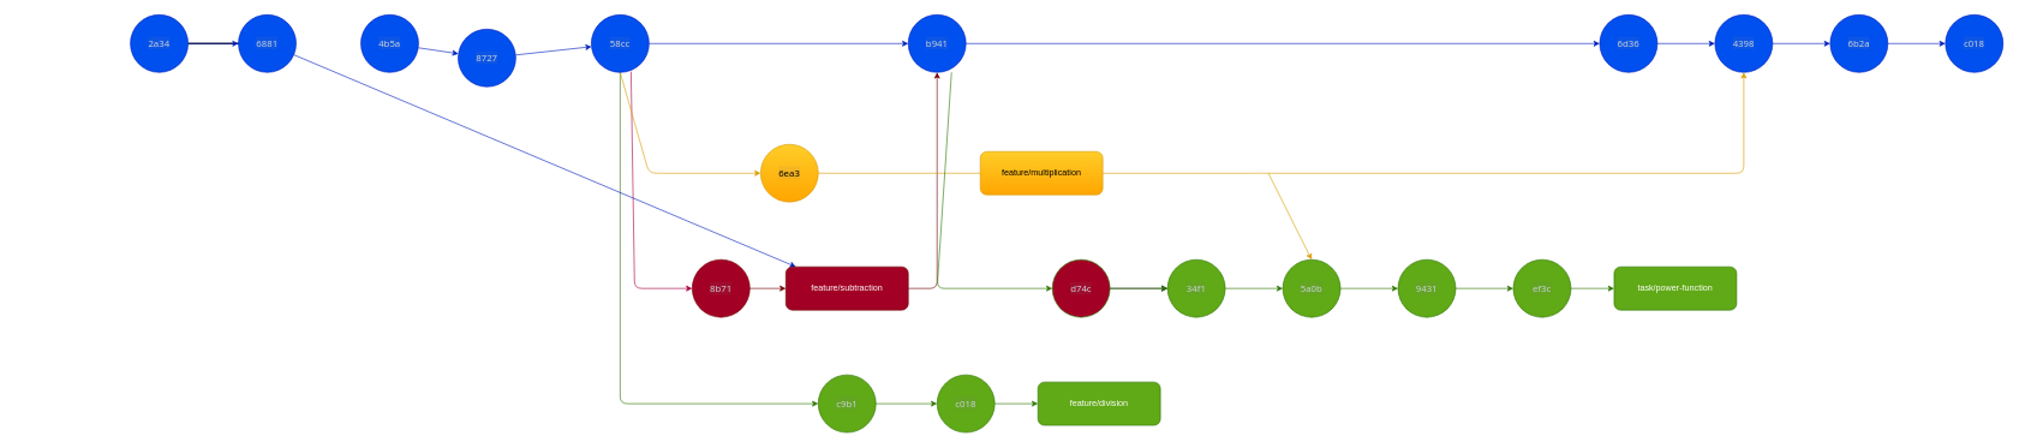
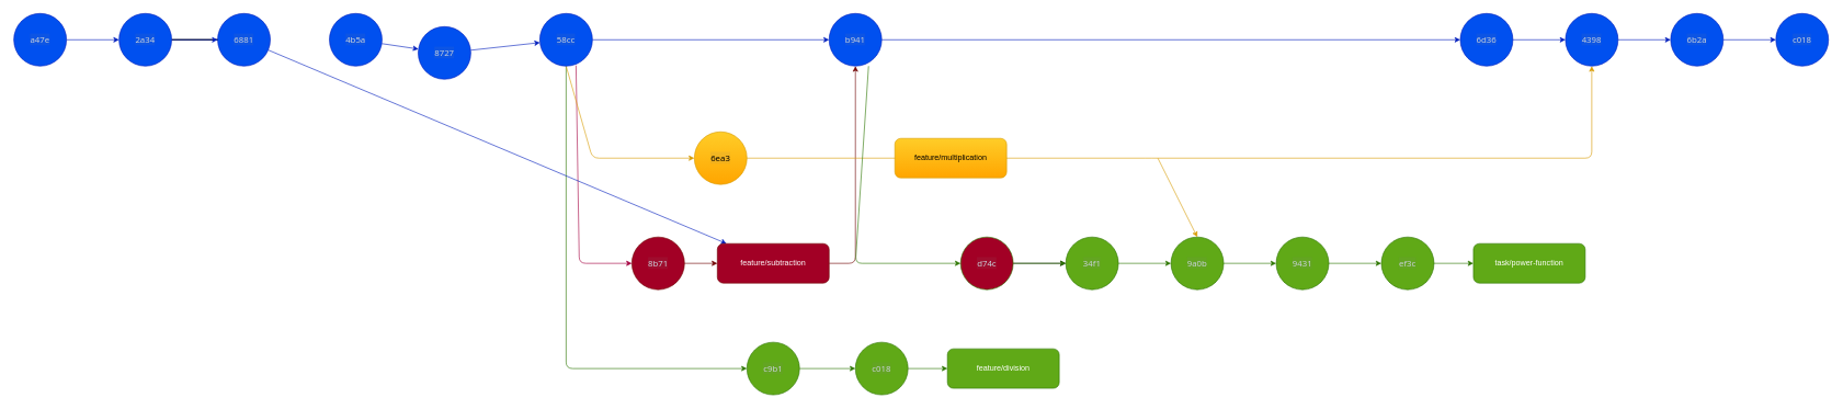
  <mxCell id="0" />
  <mxCell id="1" parent="0" />
+ <mxCell id="2" value="" style="edgeStyle=none;html=1;fillColor=#0050ef;strokeColor=#001DBC;" parent="1" source="3" target="8" edge="1"><mxGeometry relative="1" as="geometry" /></mxCell>
+ <mxCell id="3" value="&lt;span style=&quot;color: rgb(201, 209, 217); font-family: &amp;quot;Segoe WPC&amp;quot;, &amp;quot;Segoe UI&amp;quot;, sans-serif; font-size: 13px; text-align: start; background-color: rgba(128, 128, 128, 0.1);&quot;&gt;a47e&lt;/span&gt;" style="ellipse;whiteSpace=wrap;html=1;aspect=fixed;fillColor=#0050ef;fontColor=#ffffff;strokeColor=#001DBC;" parent="1" vertex="1"><mxGeometry x="20" y="20" width="80" height="80" as="geometry" /></mxCell>
  <mxCell id="4" value="" style="edgeStyle=none;html=1;" parent="1" source="8" edge="1"><mxGeometry relative="1" as="geometry"><mxPoint x="340" y="60" as="targetPoint" /></mxGeometry></mxCell>
  <mxCell id="5" value="" style="edgeStyle=none;html=1;" edge="1" parent="1" source="8"><mxGeometry relative="1" as="geometry"><mxPoint x="340" y="60" as="targetPoint" /></mxGeometry></mxCell>
  <mxCell id="6" value="" style="edgeStyle=none;html=1;" edge="1" parent="1" source="8"><mxGeometry relative="1" as="geometry"><mxPoint x="340" y="60" as="targetPoint" /></mxGeometry></mxCell>
  <mxCell id="7" style="edgeStyle=none;html=1;exitX=1;exitY=0.5;exitDx=0;exitDy=0;entryX=0;entryY=0.5;entryDx=0;entryDy=0;fillColor=#0050ef;strokeColor=#001DBC;" edge="1" parent="1" source="8" target="28"><mxGeometry relative="1" as="geometry" /></mxCell>
  <mxCell id="8" value="&lt;span style=&quot;color: rgb(201, 209, 217); font-family: &amp;quot;Segoe WPC&amp;quot;, &amp;quot;Segoe UI&amp;quot;, sans-serif; font-size: 13px; text-align: start; background-color: rgba(128, 128, 128, 0.1);&quot;&gt;2a34&lt;/span&gt;" style="ellipse;whiteSpace=wrap;html=1;aspect=fixed;fillColor=#0050ef;fontColor=#ffffff;strokeColor=#001DBC;" parent="1" vertex="1"><mxGeometry x="180" y="20" width="80" height="80" as="geometry" /></mxCell>
  <mxCell id="9" value="" style="edgeStyle=none;html=1;fillColor=#0050ef;strokeColor=#001DBC;" parent="1" source="10" target="12" edge="1"><mxGeometry relative="1" as="geometry" /></mxCell>
  <mxCell id="10" value="&lt;span style=&quot;color: rgb(201, 209, 217); font-family: &amp;quot;Segoe WPC&amp;quot;, &amp;quot;Segoe UI&amp;quot;, sans-serif; font-size: 13px; text-align: start; background-color: rgba(128, 128, 128, 0.1);&quot;&gt;4b5a&lt;/span&gt;" style="ellipse;whiteSpace=wrap;html=1;aspect=fixed;fillColor=#0050ef;fontColor=#ffffff;strokeColor=#001DBC;" parent="1" vertex="1"><mxGeometry x="500" y="20" width="80" height="80" as="geometry" /></mxCell>
  <mxCell id="11" value="" style="edgeStyle=none;html=1;fillColor=#0050ef;strokeColor=#001DBC;" parent="1" source="12" target="17" edge="1"><mxGeometry relative="1" as="geometry" /></mxCell>
  <mxCell id="12" value="&lt;div style=&quot;text-align: start;&quot;&gt;&lt;font face=&quot;Segoe WPC, Segoe UI, sans-serif&quot; color=&quot;#c9d1d9&quot;&gt;&lt;span style=&quot;font-size: 13px; background-color: rgba(128, 128, 128, 0.1);&quot;&gt;8727&lt;/span&gt;&lt;/font&gt;&lt;/div&gt;" style="ellipse;whiteSpace=wrap;html=1;aspect=fixed;fillColor=#0050ef;fontColor=#ffffff;strokeColor=#001DBC;" parent="1" vertex="1"><mxGeometry x="635" y="40" width="80" height="80" as="geometry" /></mxCell>
  <mxCell id="13" style="edgeStyle=none;html=1;exitX=0.688;exitY=0.988;exitDx=0;exitDy=0;entryX=0;entryY=0.5;entryDx=0;entryDy=0;fillColor=#d80073;strokeColor=#A50040;exitPerimeter=0;" edge="1" parent="1" source="17" target="20"><mxGeometry relative="1" as="geometry"><Array as="points"><mxPoint x="880" y="400" /></Array></mxGeometry></mxCell>
  <mxCell id="14" style="edgeStyle=none;html=1;exitX=0.5;exitY=1;exitDx=0;exitDy=0;entryX=0;entryY=0.5;entryDx=0;entryDy=0;fillColor=#60a917;strokeColor=#2D7600;" edge="1" parent="1" source="17" target="24"><mxGeometry relative="1" as="geometry"><Array as="points"><mxPoint x="860" y="560" /></Array></mxGeometry></mxCell>
  <mxCell id="15" style="edgeStyle=none;html=1;exitX=1;exitY=0.5;exitDx=0;exitDy=0;entryX=0;entryY=0.5;entryDx=0;entryDy=0;fillColor=#0050ef;strokeColor=#001DBC;" edge="1" parent="1" source="17" target="31"><mxGeometry relative="1" as="geometry" /></mxCell>
  <mxCell id="16" style="edgeStyle=none;html=1;exitX=0.5;exitY=1;exitDx=0;exitDy=0;entryX=0;entryY=0.5;entryDx=0;entryDy=0;fillColor=#ffcd28;gradientColor=#ffa500;strokeColor=#d79b00;" edge="1" parent="1" source="17" target="22"><mxGeometry relative="1" as="geometry"><Array as="points"><mxPoint x="900" y="240" /></Array></mxGeometry></mxCell>
  <mxCell id="17" value="&lt;div style=&quot;text-align: start;&quot;&gt;&lt;font face=&quot;Segoe WPC, Segoe UI, sans-serif&quot; color=&quot;#c9d1d9&quot;&gt;&lt;span style=&quot;font-size: 13px; background-color: rgba(128, 128, 128, 0.1);&quot;&gt;58cc&lt;/span&gt;&lt;/font&gt;&lt;/div&gt;" style="ellipse;whiteSpace=wrap;html=1;aspect=fixed;fillColor=#0050ef;fontColor=#ffffff;strokeColor=#001DBC;" parent="1" vertex="1"><mxGeometry x="820" y="20" width="80" height="80" as="geometry" /></mxCell>
  <mxCell id="18" style="edgeStyle=none;html=1;exitX=1;exitY=0.5;exitDx=0;exitDy=0;entryX=0.5;entryY=1;entryDx=0;entryDy=0;fillColor=#a20025;strokeColor=#6F0000;startArrow=none;" edge="1" parent="1" source="52" target="31"><mxGeometry relative="1" as="geometry"><Array as="points"><mxPoint x="1300" y="400" /></Array></mxGeometry></mxCell>
  <mxCell id="19" style="edgeStyle=none;html=1;exitX=1;exitY=0.5;exitDx=0;exitDy=0;fillColor=#a20025;strokeColor=#6F0000;" edge="1" parent="1" source="20" target="52"><mxGeometry relative="1" as="geometry" /></mxCell>
  <mxCell id="20" value="&lt;div style=&quot;text-align: start;&quot;&gt;&lt;font face=&quot;Segoe WPC, Segoe UI, sans-serif&quot; color=&quot;#c9d1d9&quot;&gt;&lt;span style=&quot;font-size: 13px; background-color: rgba(128, 128, 128, 0.1);&quot;&gt;8b71&lt;/span&gt;&lt;/font&gt;&lt;/div&gt;" style="ellipse;whiteSpace=wrap;html=1;aspect=fixed;fillColor=#a20025;fontColor=#ffffff;strokeColor=#6F0000;" parent="1" vertex="1"><mxGeometry x="960" y="360" width="80" height="80" as="geometry" /></mxCell>
  <mxCell id="21" style="edgeStyle=none;html=1;exitX=1;exitY=0.5;exitDx=0;exitDy=0;entryX=0.5;entryY=1;entryDx=0;entryDy=0;fillColor=#ffcd28;strokeColor=#d79b00;gradientColor=#ffa500;" edge="1" parent="1" source="22" target="46"><mxGeometry relative="1" as="geometry"><Array as="points"><mxPoint x="1750" y="240" /><mxPoint x="2420" y="240" /></Array></mxGeometry></mxCell>
  <mxCell id="22" value="&lt;span style=&quot;font-family: &amp;quot;Segoe WPC&amp;quot;, &amp;quot;Segoe UI&amp;quot;, sans-serif; font-size: 13px; text-align: start; background-color: rgba(128, 128, 128, 0.1);&quot;&gt;&lt;font color=&quot;#000000&quot;&gt;6ea3&lt;/font&gt;&lt;/span&gt;" style="ellipse;whiteSpace=wrap;html=1;aspect=fixed;fillColor=#ffcd28;gradientColor=#ffa500;strokeColor=#d79b00;" parent="1" vertex="1"><mxGeometry x="1055" y="200" width="80" height="80" as="geometry" /></mxCell>
  <mxCell id="23" value="" style="edgeStyle=none;html=1;fillColor=#60a917;strokeColor=#2D7600;" parent="1" source="24" target="26" edge="1"><mxGeometry relative="1" as="geometry" /></mxCell>
  <mxCell id="24" value="&lt;span style=&quot;color: rgb(201, 209, 217); font-family: &amp;quot;Segoe WPC&amp;quot;, &amp;quot;Segoe UI&amp;quot;, sans-serif; font-size: 13px; text-align: start; background-color: rgba(128, 128, 128, 0.1);&quot;&gt;c9b1&lt;/span&gt;" style="ellipse;whiteSpace=wrap;html=1;aspect=fixed;fillColor=#60a917;fontColor=#ffffff;strokeColor=#2D7600;" parent="1" vertex="1"><mxGeometry x="1135" y="520" width="80" height="80" as="geometry" /></mxCell>
  <mxCell id="25" style="edgeStyle=none;html=1;exitX=1;exitY=0.5;exitDx=0;exitDy=0;entryX=0;entryY=0.5;entryDx=0;entryDy=0;fillColor=#60a917;strokeColor=#2D7600;" edge="1" parent="1" source="26" target="51"><mxGeometry relative="1" as="geometry" /></mxCell>
  <mxCell id="26" value="&lt;span style=&quot;color: rgb(201, 209, 217); font-family: &amp;quot;Segoe WPC&amp;quot;, &amp;quot;Segoe UI&amp;quot;, sans-serif; font-size: 13px; text-align: start; background-color: rgba(128, 128, 128, 0.1);&quot;&gt;c018&lt;/span&gt;" style="ellipse;whiteSpace=wrap;html=1;aspect=fixed;fillColor=#60a917;fontColor=#ffffff;strokeColor=#2D7600;" parent="1" vertex="1"><mxGeometry x="1300" y="520" width="80" height="80" as="geometry" /></mxCell>
  <mxCell id="27" value="" style="edgeStyle=none;html=1;fillColor=#0050ef;strokeColor=#001DBC;" edge="1" parent="1" source="28" target="52"><mxGeometry relative="1" as="geometry"><mxPoint x="490" y="60" as="targetPoint" /></mxGeometry></mxCell>
  <mxCell id="28" value="&lt;div style=&quot;text-align: start;&quot;&gt;&lt;font face=&quot;Segoe WPC, Segoe UI, sans-serif&quot; color=&quot;#c9d1d9&quot;&gt;&lt;span style=&quot;font-size: 13px; background-color: rgba(128, 128, 128, 0.1);&quot;&gt;6881&lt;/span&gt;&lt;/font&gt;&lt;/div&gt;" style="ellipse;whiteSpace=wrap;html=1;aspect=fixed;fillColor=#0050ef;fontColor=#ffffff;strokeColor=#001DBC;" vertex="1" parent="1"><mxGeometry x="330" y="20" width="80" height="80" as="geometry" /></mxCell>
  <mxCell id="29" style="edgeStyle=none;html=1;exitX=0.75;exitY=1;exitDx=0;exitDy=0;entryX=0;entryY=0.5;entryDx=0;entryDy=0;fillColor=#60a917;strokeColor=#2D7600;exitPerimeter=0;" edge="1" parent="1" source="31" target="34"><mxGeometry relative="1" as="geometry"><Array as="points"><mxPoint x="1300" y="400" /></Array></mxGeometry></mxCell>
  <mxCell id="30" style="edgeStyle=none;html=1;exitX=1;exitY=0.5;exitDx=0;exitDy=0;entryX=0;entryY=0.5;entryDx=0;entryDy=0;fillColor=#0050ef;strokeColor=#001DBC;" edge="1" parent="1" source="31" target="44"><mxGeometry relative="1" as="geometry" /></mxCell>
  <mxCell id="31" value="&lt;div style=&quot;text-align: start;&quot;&gt;&lt;font face=&quot;Segoe WPC, Segoe UI, sans-serif&quot; color=&quot;#c9d1d9&quot;&gt;&lt;span style=&quot;font-size: 13px; background-color: rgba(128, 128, 128, 0.1);&quot;&gt;b941&lt;/span&gt;&lt;/font&gt;&lt;/div&gt;" style="ellipse;whiteSpace=wrap;html=1;aspect=fixed;fillColor=#0050ef;fontColor=#ffffff;strokeColor=#001DBC;" vertex="1" parent="1"><mxGeometry x="1260" y="20" width="80" height="80" as="geometry" /></mxCell>
  <mxCell id="32" value="" style="edgeStyle=none;html=1;" edge="1" parent="1" source="34" target="36"><mxGeometry relative="1" as="geometry" /></mxCell>
  <mxCell id="33" value="" style="edgeStyle=none;html=1;fillColor=#60a917;strokeColor=#2D7600;" edge="1" parent="1" source="34" target="36"><mxGeometry relative="1" as="geometry" /></mxCell>
  <mxCell id="34" value="&lt;span style=&quot;color: rgb(201, 209, 217); font-family: &amp;quot;Segoe WPC&amp;quot;, &amp;quot;Segoe UI&amp;quot;, sans-serif; font-size: 13px; text-align: start; background-color: rgba(128, 128, 128, 0.1);&quot;&gt;d74c&lt;/span&gt;" style="ellipse;whiteSpace=wrap;html=1;aspect=fixed;fillColor=#a20025;fontColor=#ffffff;strokeColor=#2D7600;" vertex="1" parent="1"><mxGeometry x="1460" y="360" width="80" height="80" as="geometry" /></mxCell>
  <mxCell id="35" value="" style="edgeStyle=none;html=1;fillColor=#60a917;strokeColor=#2D7600;" edge="1" parent="1" source="36" target="38"><mxGeometry relative="1" as="geometry" /></mxCell>
  <mxCell id="36" value="&lt;span style=&quot;color: rgb(201, 209, 217); font-family: &amp;quot;Segoe WPC&amp;quot;, &amp;quot;Segoe UI&amp;quot;, sans-serif; font-size: 13px; text-align: start; background-color: rgba(128, 128, 128, 0.1);&quot;&gt;34f1&lt;/span&gt;" style="ellipse;whiteSpace=wrap;html=1;aspect=fixed;fillColor=#60a917;fontColor=#ffffff;strokeColor=#2D7600;" vertex="1" parent="1"><mxGeometry x="1620" y="360" width="80" height="80" as="geometry" /></mxCell>
  <mxCell id="37" value="" style="edgeStyle=none;html=1;fillColor=#60a917;strokeColor=#2D7600;" edge="1" parent="1" source="38" target="40"><mxGeometry relative="1" as="geometry" /></mxCell>
- <mxCell id="38" value="&lt;span style=&quot;color: rgb(201, 209, 217); font-family: &amp;quot;Segoe WPC&amp;quot;, &amp;quot;Segoe UI&amp;quot;, sans-serif; font-size: 13px; text-align: start; background-color: rgba(128, 128, 128, 0.1);&quot;&gt;5a0b&lt;/span&gt;" style="ellipse;whiteSpace=wrap;html=1;aspect=fixed;fillColor=#60a917;fontColor=#ffffff;strokeColor=#2D7600;" vertex="1" parent="1"><mxGeometry x="1780" y="360" width="80" height="80" as="geometry" /></mxCell>
+ <mxCell id="38" value="&lt;span style=&quot;color: rgb(201, 209, 217); font-family: &amp;quot;Segoe WPC&amp;quot;, &amp;quot;Segoe UI&amp;quot;, sans-serif; font-size: 13px; text-align: start; background-color: rgba(128, 128, 128, 0.1);&quot;&gt;9a0b&lt;/span&gt;" style="ellipse;whiteSpace=wrap;html=1;aspect=fixed;fillColor=#60a917;fontColor=#ffffff;strokeColor=#2D7600;" vertex="1" parent="1"><mxGeometry x="1780" y="360" width="80" height="80" as="geometry" /></mxCell>
  <mxCell id="39" value="" style="edgeStyle=none;html=1;fillColor=#60a917;strokeColor=#2D7600;" edge="1" parent="1" source="40" target="42"><mxGeometry relative="1" as="geometry" /></mxCell>
  <mxCell id="40" value="&lt;span style=&quot;color: rgb(201, 209, 217); font-family: &amp;quot;Segoe WPC&amp;quot;, &amp;quot;Segoe UI&amp;quot;, sans-serif; font-size: 13px; text-align: start; background-color: rgba(128, 128, 128, 0.1);&quot;&gt;9431&lt;/span&gt;" style="ellipse;whiteSpace=wrap;html=1;aspect=fixed;fillColor=#60a917;fontColor=#ffffff;strokeColor=#2D7600;" vertex="1" parent="1"><mxGeometry x="1940" y="360" width="80" height="80" as="geometry" /></mxCell>
  <mxCell id="41" style="edgeStyle=none;html=1;entryX=0;entryY=0.5;entryDx=0;entryDy=0;fillColor=#60a917;strokeColor=#2D7600;" edge="1" parent="1" source="42" target="54"><mxGeometry relative="1" as="geometry" /></mxCell>
  <mxCell id="42" value="&lt;div style=&quot;text-align: start;&quot;&gt;&lt;font face=&quot;Segoe WPC, Segoe UI, sans-serif&quot; color=&quot;#c9d1d9&quot;&gt;&lt;span style=&quot;font-size: 13px; background-color: rgba(128, 128, 128, 0.1);&quot;&gt;ef3c&lt;/span&gt;&lt;/font&gt;&lt;/div&gt;" style="ellipse;whiteSpace=wrap;html=1;aspect=fixed;fillColor=#60a917;fontColor=#ffffff;strokeColor=#2D7600;" vertex="1" parent="1"><mxGeometry x="2100" y="360" width="80" height="80" as="geometry" /></mxCell>
  <mxCell id="43" value="" style="edgeStyle=none;html=1;fillColor=#0050ef;strokeColor=#001DBC;" edge="1" parent="1" source="44" target="46"><mxGeometry relative="1" as="geometry" /></mxCell>
  <mxCell id="44" value="&lt;span style=&quot;color: rgb(201, 209, 217); font-family: &amp;quot;Segoe WPC&amp;quot;, &amp;quot;Segoe UI&amp;quot;, sans-serif; font-size: 13px; text-align: start; background-color: rgba(128, 128, 128, 0.1);&quot;&gt;6d36&lt;/span&gt;" style="ellipse;whiteSpace=wrap;html=1;aspect=fixed;fillColor=#0050ef;fontColor=#ffffff;strokeColor=#001DBC;" vertex="1" parent="1"><mxGeometry x="2220" y="20" width="80" height="80" as="geometry" /></mxCell>
  <mxCell id="45" value="" style="edgeStyle=none;html=1;fillColor=#0050ef;strokeColor=#001DBC;" edge="1" parent="1" source="46" target="48"><mxGeometry relative="1" as="geometry" /></mxCell>
  <mxCell id="46" value="&lt;span style=&quot;color: rgb(201, 209, 217); font-family: &amp;quot;Segoe WPC&amp;quot;, &amp;quot;Segoe UI&amp;quot;, sans-serif; font-size: 13px; text-align: start; background-color: rgba(128, 128, 128, 0.1);&quot;&gt;4398&lt;/span&gt;" style="ellipse;whiteSpace=wrap;html=1;aspect=fixed;fillColor=#0050ef;fontColor=#ffffff;strokeColor=#001DBC;" vertex="1" parent="1"><mxGeometry x="2380" y="20" width="80" height="80" as="geometry" /></mxCell>
  <mxCell id="47" value="" style="edgeStyle=none;html=1;fillColor=#0050ef;strokeColor=#001DBC;" edge="1" parent="1" source="48"><mxGeometry relative="1" as="geometry"><mxPoint x="2700" y="60" as="targetPoint" /></mxGeometry></mxCell>
  <mxCell id="48" value="&lt;span style=&quot;color: rgb(201, 209, 217); font-family: &amp;quot;Segoe WPC&amp;quot;, &amp;quot;Segoe UI&amp;quot;, sans-serif; font-size: 13px; text-align: start; background-color: rgba(128, 128, 128, 0.1);&quot;&gt;6b2a&lt;/span&gt;" style="ellipse;whiteSpace=wrap;html=1;aspect=fixed;fillColor=#0050ef;fontColor=#ffffff;strokeColor=#001DBC;" vertex="1" parent="1"><mxGeometry x="2540" y="20" width="80" height="80" as="geometry" /></mxCell>
  <mxCell id="49" value="&lt;span style=&quot;color: rgb(201, 209, 217); font-family: &amp;quot;Segoe WPC&amp;quot;, &amp;quot;Segoe UI&amp;quot;, sans-serif; font-size: 13px; text-align: start; background-color: rgba(128, 128, 128, 0.1);&quot;&gt;c018&lt;/span&gt;" style="ellipse;whiteSpace=wrap;html=1;aspect=fixed;fillColor=#0050ef;fontColor=#ffffff;strokeColor=#001DBC;" vertex="1" parent="1"><mxGeometry x="2700" y="20" width="80" height="80" as="geometry" /></mxCell>
  <mxCell id="50" style="edgeStyle=none;html=1;fillColor=#ffcd28;gradientColor=#ffa500;strokeColor=#d79b00;entryX=0.5;entryY=0;entryDx=0;entryDy=0;" edge="1" parent="1" target="38"><mxGeometry relative="1" as="geometry"><mxPoint x="1800" y="330" as="targetPoint" /><mxPoint x="1760" y="240" as="sourcePoint" /></mxGeometry></mxCell>
  <mxCell id="51" value="feature/division" style="rounded=1;whiteSpace=wrap;html=1;fillColor=#60a917;fontColor=#ffffff;strokeColor=#2D7600;" vertex="1" parent="1"><mxGeometry x="1440" y="530" width="170" height="60" as="geometry" /></mxCell>
  <mxCell id="52" value="feature/subtraction" style="rounded=1;whiteSpace=wrap;html=1;fillColor=#a20025;fontColor=#ffffff;strokeColor=#6F0000;" vertex="1" parent="1"><mxGeometry x="1090" y="370" width="170" height="60" as="geometry" /></mxCell>
  <mxCell id="53" value="&lt;font color=&quot;#000000&quot;&gt;feature/multiplication&lt;/font&gt;" style="rounded=1;whiteSpace=wrap;html=1;fillColor=#ffcd28;gradientColor=#ffa500;strokeColor=#d79b00;" vertex="1" parent="1"><mxGeometry x="1360" y="210" width="170" height="60" as="geometry" /></mxCell>
  <mxCell id="54" value="task/power-function" style="rounded=1;whiteSpace=wrap;html=1;fillColor=#60a917;fontColor=#ffffff;strokeColor=#2D7600;" vertex="1" parent="1"><mxGeometry x="2240" y="370" width="170" height="60" as="geometry" /></mxCell>
